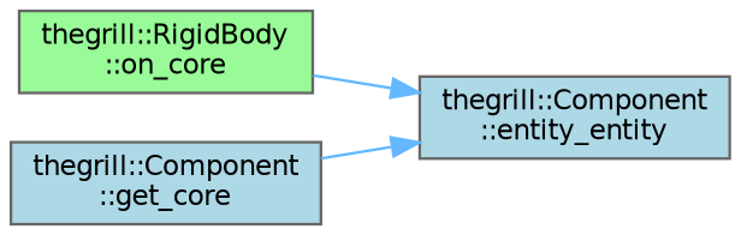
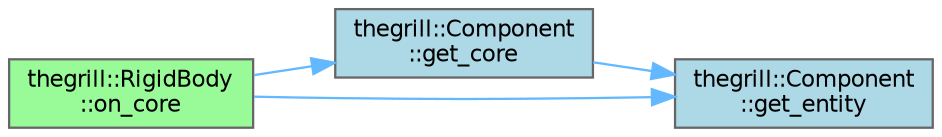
  digraph {
    rankdir=LR
    node [color=grey40 fillcolor=lightblue fontname=Helvetica fontsize=10 shape=box style=filled]
    edge [color=steelblue1 fontname=Helvetica fontsize=10 labelfontname=Helvetica labelfontsize=10 style=solid]
    n1 [color=gray40 fillcolor=palegreen fontcolor=black height=0.2 label="thegrill::RigidBody\l::on_core" width=0.4]
    n2 [height=0.2 label="thegrill::Component\l::get_core" width=0.4]
-   n3 [height=0.2 label="thegrill::Component\l::entity_entity" width=0.4]
+   n3 [height=0.2 label="thegrill::Component\l::get_entity" width=0.4]
+   n1 -> n2
    n1 -> n3
    n2 -> n3
  }
